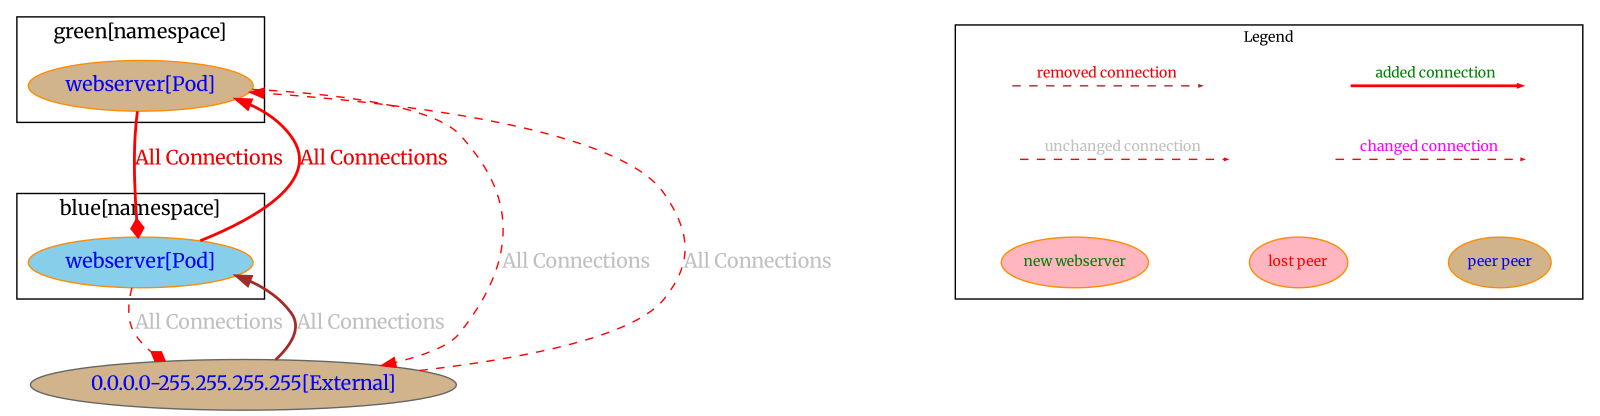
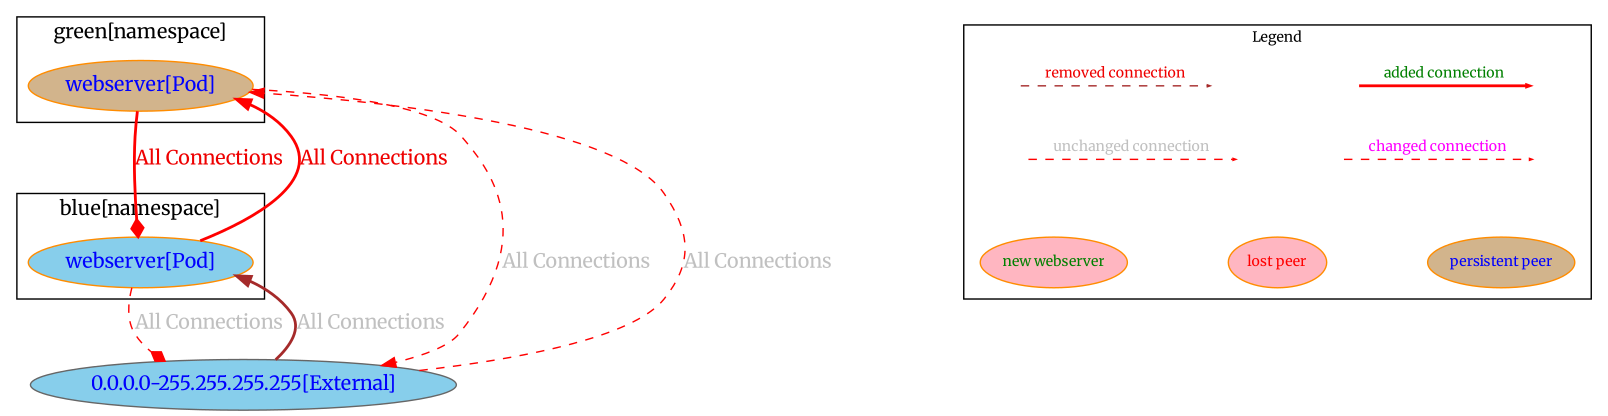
  digraph {
    fontname=Merriweather
    nodesep=0.5
    node [fontname=Merriweather style=invis]
    edge [arrowhead=normal color=red fontcolor=grey fontname=Merriweather style=dashed]
    n1 [color=darkorange fillcolor=tan fontcolor=blue label="webserver[Pod]" style=filled]
    n2 [color=darkorange fillcolor=skyblue fontcolor=blue label="webserver[Pod]" style=filled]
    a [height=0 width=0]
    b [height=0 width=0]
    c [height=0 width=0]
    d [height=0 width=0]
    e [height=0 width=0]
    f [height=0 width=0]
    g [height=0 width=0]
    h [height=0 width=0]
    n11 [color=darkorange fillcolor=lightpink fontcolor="#008000" fontsize=10 label="new webserver" style=filled]
    n12 [color=darkorange fillcolor=lightpink fontcolor=red fontsize=10 label="lost peer" style=filled]
-   n13 [color=darkorange fillcolor=tan fontcolor=blue fontsize=10 label="peer peer" style=filled]
-   n14 [color=gray40 fillcolor=tan fontcolor=blue label="0.0.0.0-255.255.255.255[External]" style=filled]
+   n13 [color=darkorange fillcolor=tan fontcolor=blue fontsize=10 label="persistent peer" style=filled]
+   n14 [color=gray40 fillcolor=skyblue fontcolor=blue label="0.0.0.0-255.255.255.255[External]" style=filled]
    subgraph cluster_1 {
      color=black
      fontcolor=black
      label="green[namespace]"
      n1
    }
    subgraph cluster_2 {
      color=black
      fontcolor=black
      label="blue[namespace]"
      n2
    }
    subgraph cluster_3 {
      fontsize=10
      label=Legend
      subgraph sub_4 {
        fontsize=10
        label=Legend
        rank=source
        a
        b
        c
        d
      }
      subgraph sub_5 {
        fontsize=10
        label=Legend
        rank=same
        e
        f
        g
        h
      }
      subgraph sub_6 {
        fontsize=10
        label=Legend
        rank=sink
        n11
        n12
        n13
      }
    }
    n1 -> n2 [arrowhead=diamond fontcolor=red2 label="All Connections" style=bold weight=1]
    n1 -> n14 [label="All Connections" weight=1]
    n2 -> n1 [fontcolor=red2 label="All Connections" style=bold weight=0.5]
    n2 -> n14 [arrowhead=diamond label="All Connections" weight=1]
    a -> b [arrowsize=0.2 fontcolor="#008000" fontsize=10 label="added connection" style=bold]
    c -> d [arrowsize=0.2 color=brown fontcolor=red2 fontsize=10 label="removed connection"]
    e -> f [arrowsize=0.2 fontcolor=magenta fontsize=10 label="changed connection"]
    g -> h [arrowsize=0.2 fontsize=10 label="unchanged connection"]
    n11 -> n12 [style=invis arrowhead="" color="" fontcolor=""]
    n12 -> n13 [style=invis arrowhead="" color="" fontcolor=""]
    n14 -> n1 [label="All Connections" weight=0.5]
    n14 -> n2 [color=brown label="All Connections" style=bold weight=0.5]
  }
